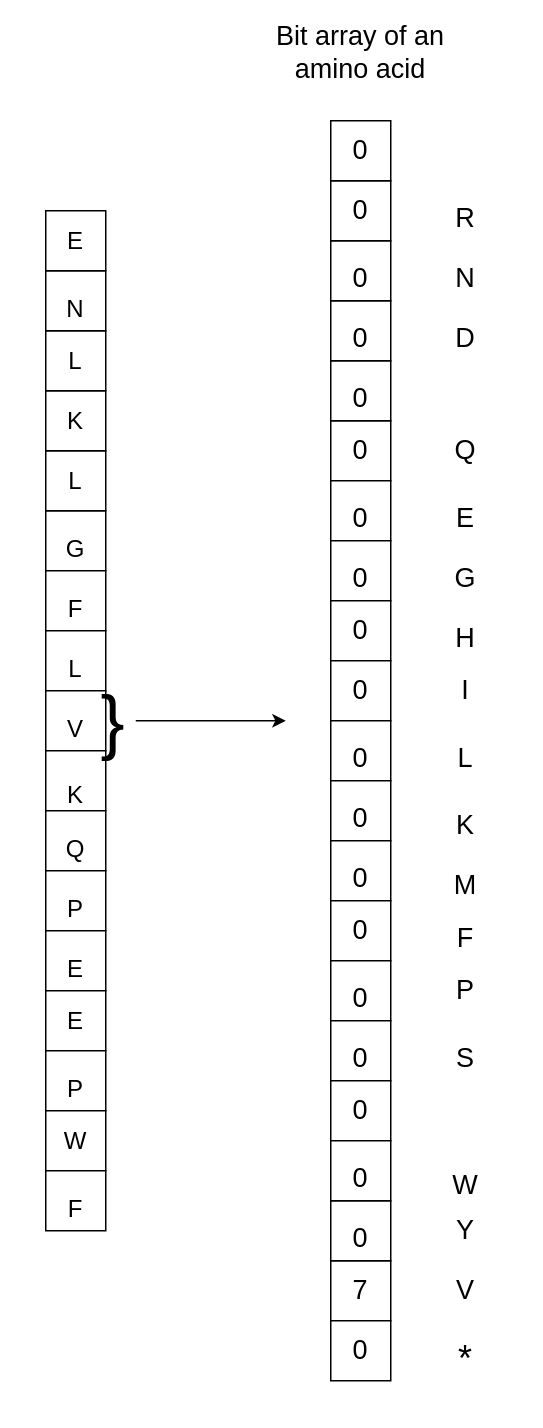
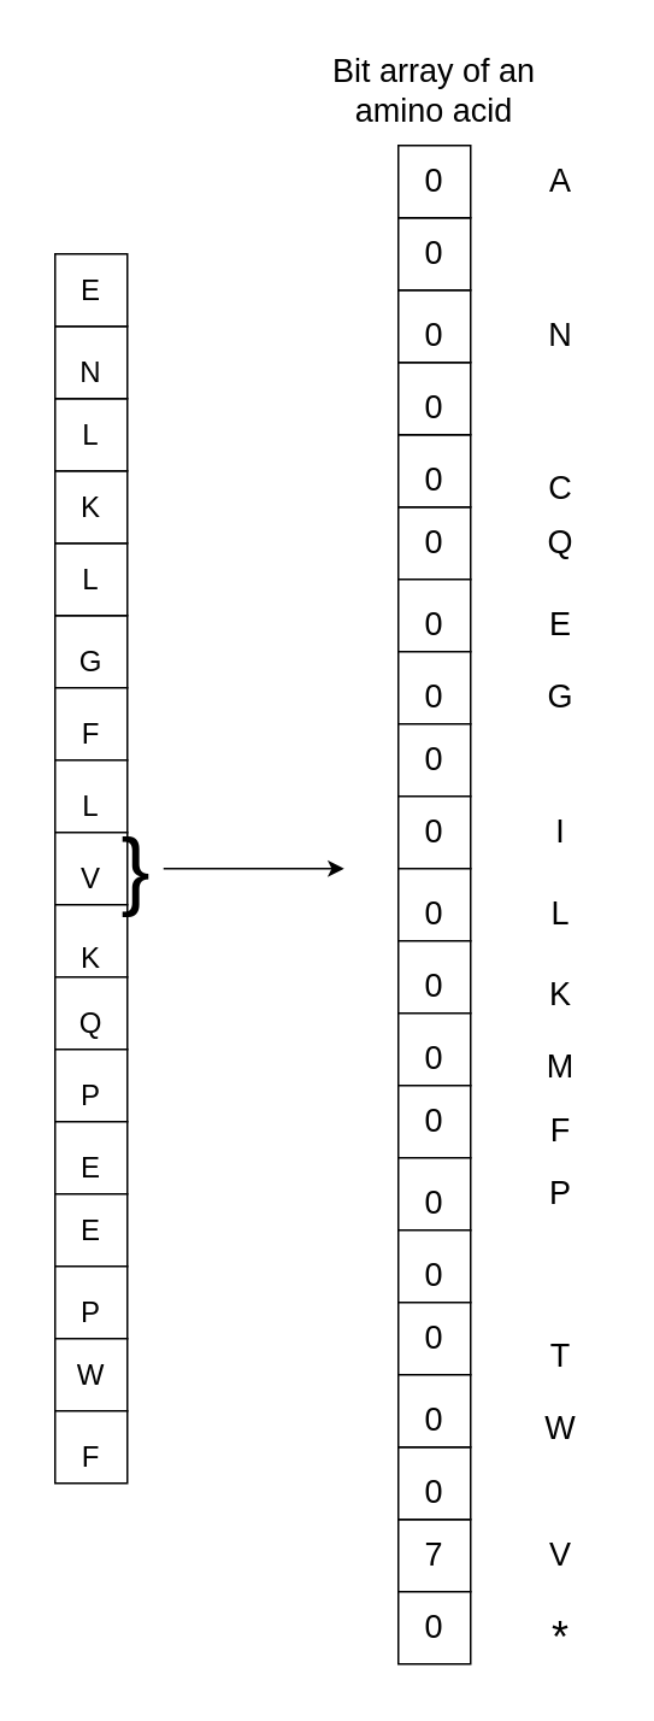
  <mxCell id="0" />
  <mxCell id="1" parent="0" />
  <mxCell id="2" value="" style="group" vertex="1" connectable="0" parent="1"><mxGeometry x="30" y="140" width="80" height="680" as="geometry" /></mxCell>
  <mxCell id="3" value="" style="rounded=0;whiteSpace=wrap;html=1;" vertex="1" parent="2"><mxGeometry y="200" width="40" height="40" as="geometry" /></mxCell>
  <mxCell id="4" value="" style="rounded=0;whiteSpace=wrap;html=1;" vertex="1" parent="2"><mxGeometry y="240" width="40" height="40" as="geometry" /></mxCell>
  <mxCell id="5" value="" style="rounded=0;whiteSpace=wrap;html=1;" vertex="1" parent="2"><mxGeometry y="280" width="40" height="40" as="geometry" /></mxCell>
  <mxCell id="6" value="" style="rounded=0;whiteSpace=wrap;html=1;" vertex="1" parent="2"><mxGeometry y="320" width="40" height="40" as="geometry" /></mxCell>
  <mxCell id="7" value="" style="rounded=0;whiteSpace=wrap;html=1;" vertex="1" parent="2"><mxGeometry y="160" width="40" height="40" as="geometry" /></mxCell>
  <mxCell id="8" value="" style="rounded=0;whiteSpace=wrap;html=1;" vertex="1" parent="2"><mxGeometry y="360" width="40" height="40" as="geometry" /></mxCell>
  <mxCell id="9" value="" style="rounded=0;whiteSpace=wrap;html=1;" vertex="1" parent="2"><mxGeometry y="120" width="40" height="40" as="geometry" /></mxCell>
  <mxCell id="10" value="" style="rounded=0;whiteSpace=wrap;html=1;" vertex="1" parent="2"><mxGeometry y="400" width="40" height="40" as="geometry" /></mxCell>
  <mxCell id="11" value="" style="rounded=0;whiteSpace=wrap;html=1;" vertex="1" parent="2"><mxGeometry y="440" width="40" height="40" as="geometry" /></mxCell>
  <mxCell id="12" value="" style="rounded=0;whiteSpace=wrap;html=1;" vertex="1" parent="2"><mxGeometry y="80" width="40" height="40" as="geometry" /></mxCell>
  <mxCell id="13" value="" style="rounded=0;whiteSpace=wrap;html=1;" vertex="1" parent="2"><mxGeometry y="40" width="40" height="40" as="geometry" /></mxCell>
  <mxCell id="14" value="" style="rounded=0;whiteSpace=wrap;html=1;" vertex="1" parent="2"><mxGeometry width="40" height="40" as="geometry" /></mxCell>
  <mxCell id="15" value="" style="rounded=0;whiteSpace=wrap;html=1;" vertex="1" parent="2"><mxGeometry y="480" width="40" height="40" as="geometry" /></mxCell>
  <mxCell id="16" value="" style="rounded=0;whiteSpace=wrap;html=1;" vertex="1" parent="2"><mxGeometry y="520" width="40" height="40" as="geometry" /></mxCell>
  <mxCell id="17" value="" style="rounded=0;whiteSpace=wrap;html=1;" vertex="1" parent="2"><mxGeometry y="560" width="40" height="40" as="geometry" /></mxCell>
  <mxCell id="18" value="" style="rounded=0;whiteSpace=wrap;html=1;" vertex="1" parent="2"><mxGeometry y="600" width="40" height="40" as="geometry" /></mxCell>
  <mxCell id="19" value="" style="rounded=0;whiteSpace=wrap;html=1;" vertex="1" parent="2"><mxGeometry y="640" width="40" height="40" as="geometry" /></mxCell>
  <mxCell id="20" value="&lt;font size=&quot;3&quot;&gt;E&lt;/font&gt;" style="text;html=1;strokeColor=none;fillColor=none;align=center;verticalAlign=middle;whiteSpace=wrap;rounded=0;" vertex="1" parent="2"><mxGeometry x="-10" y="5" width="60" height="30" as="geometry" /></mxCell>
  <mxCell id="21" value="&lt;font size=&quot;3&quot;&gt;N&lt;/font&gt;" style="text;html=1;strokeColor=none;fillColor=none;align=center;verticalAlign=middle;whiteSpace=wrap;rounded=0;" vertex="1" parent="2"><mxGeometry x="-10" y="50" width="60" height="30" as="geometry" /></mxCell>
  <mxCell id="22" value="&lt;font size=&quot;3&quot;&gt;L&lt;/font&gt;" style="text;html=1;strokeColor=none;fillColor=none;align=center;verticalAlign=middle;whiteSpace=wrap;rounded=0;" vertex="1" parent="2"><mxGeometry x="-10" y="85" width="60" height="30" as="geometry" /></mxCell>
  <mxCell id="23" value="&lt;font size=&quot;3&quot;&gt;K&lt;/font&gt;" style="text;html=1;strokeColor=none;fillColor=none;align=center;verticalAlign=middle;whiteSpace=wrap;rounded=0;" vertex="1" parent="2"><mxGeometry x="-10" y="125" width="60" height="30" as="geometry" /></mxCell>
  <mxCell id="24" value="&lt;font size=&quot;3&quot;&gt;L&lt;/font&gt;" style="text;html=1;strokeColor=none;fillColor=none;align=center;verticalAlign=middle;whiteSpace=wrap;rounded=0;" vertex="1" parent="2"><mxGeometry x="-10" y="165" width="60" height="30" as="geometry" /></mxCell>
  <mxCell id="25" value="&lt;font size=&quot;3&quot;&gt;G&lt;/font&gt;" style="text;html=1;strokeColor=none;fillColor=none;align=center;verticalAlign=middle;whiteSpace=wrap;rounded=0;" vertex="1" parent="2"><mxGeometry x="-10" y="210" width="60" height="30" as="geometry" /></mxCell>
  <mxCell id="26" value="&lt;font size=&quot;3&quot;&gt;F&lt;/font&gt;" style="text;html=1;strokeColor=none;fillColor=none;align=center;verticalAlign=middle;whiteSpace=wrap;rounded=0;" vertex="1" parent="2"><mxGeometry x="-10" y="250" width="60" height="30" as="geometry" /></mxCell>
  <mxCell id="27" value="&lt;font size=&quot;3&quot;&gt;L&lt;/font&gt;" style="text;html=1;strokeColor=none;fillColor=none;align=center;verticalAlign=middle;whiteSpace=wrap;rounded=0;" vertex="1" parent="2"><mxGeometry x="-10" y="290" width="60" height="30" as="geometry" /></mxCell>
  <mxCell id="28" value="&lt;font size=&quot;3&quot;&gt;V&lt;/font&gt;" style="text;html=1;strokeColor=none;fillColor=none;align=center;verticalAlign=middle;whiteSpace=wrap;rounded=0;" vertex="1" parent="2"><mxGeometry x="-10" y="330" width="60" height="30" as="geometry" /></mxCell>
  <mxCell id="29" value="&lt;font size=&quot;3&quot;&gt;K&lt;/font&gt;" style="text;html=1;strokeColor=none;fillColor=none;align=center;verticalAlign=middle;whiteSpace=wrap;rounded=0;" vertex="1" parent="2"><mxGeometry x="-10" y="374" width="60" height="30" as="geometry" /></mxCell>
  <mxCell id="30" value="&lt;font size=&quot;3&quot;&gt;Q&lt;/font&gt;" style="text;html=1;strokeColor=none;fillColor=none;align=center;verticalAlign=middle;whiteSpace=wrap;rounded=0;" vertex="1" parent="2"><mxGeometry x="-10" y="410" width="60" height="30" as="geometry" /></mxCell>
  <mxCell id="31" value="&lt;font size=&quot;3&quot;&gt;P&lt;/font&gt;" style="text;html=1;strokeColor=none;fillColor=none;align=center;verticalAlign=middle;whiteSpace=wrap;rounded=0;" vertex="1" parent="2"><mxGeometry x="-10" y="450" width="60" height="30" as="geometry" /></mxCell>
  <mxCell id="32" value="&lt;font size=&quot;3&quot;&gt;E&lt;/font&gt;" style="text;html=1;strokeColor=none;fillColor=none;align=center;verticalAlign=middle;whiteSpace=wrap;rounded=0;" vertex="1" parent="2"><mxGeometry x="-10" y="490" width="60" height="30" as="geometry" /></mxCell>
  <mxCell id="33" value="&lt;font size=&quot;3&quot;&gt;E&lt;/font&gt;" style="text;html=1;strokeColor=none;fillColor=none;align=center;verticalAlign=middle;whiteSpace=wrap;rounded=0;" vertex="1" parent="2"><mxGeometry x="-10" y="525" width="60" height="30" as="geometry" /></mxCell>
  <mxCell id="34" value="&lt;font size=&quot;3&quot;&gt;P&lt;/font&gt;" style="text;html=1;strokeColor=none;fillColor=none;align=center;verticalAlign=middle;whiteSpace=wrap;rounded=0;" vertex="1" parent="2"><mxGeometry x="-10" y="570" width="60" height="30" as="geometry" /></mxCell>
  <mxCell id="35" value="&lt;font size=&quot;3&quot;&gt;W&lt;/font&gt;" style="text;html=1;strokeColor=none;fillColor=none;align=center;verticalAlign=middle;whiteSpace=wrap;rounded=0;" vertex="1" parent="2"><mxGeometry x="-10" y="605" width="60" height="30" as="geometry" /></mxCell>
  <mxCell id="36" value="&lt;font size=&quot;3&quot;&gt;F&lt;/font&gt;" style="text;html=1;strokeColor=none;fillColor=none;align=center;verticalAlign=middle;whiteSpace=wrap;rounded=0;" vertex="1" parent="2"><mxGeometry x="-10" y="650" width="60" height="30" as="geometry" /></mxCell>
  <mxCell id="37" value="&lt;font style=&quot;font-size: 48px;&quot;&gt;}&lt;/font&gt;" style="text;html=1;strokeColor=none;fillColor=none;align=center;verticalAlign=middle;whiteSpace=wrap;rounded=0;" vertex="1" parent="2"><mxGeometry x="20" y="325" width="50" height="30" as="geometry" /></mxCell>
  <mxCell id="38" value="" style="rounded=0;whiteSpace=wrap;html=1;" vertex="1" parent="1"><mxGeometry x="220" y="280" width="40" height="40" as="geometry" /></mxCell>
  <mxCell id="39" value="" style="rounded=0;whiteSpace=wrap;html=1;" vertex="1" parent="1"><mxGeometry x="220" y="320" width="40" height="40" as="geometry" /></mxCell>
  <mxCell id="40" value="" style="rounded=0;whiteSpace=wrap;html=1;" vertex="1" parent="1"><mxGeometry x="220" y="360" width="40" height="40" as="geometry" /></mxCell>
  <mxCell id="41" value="" style="rounded=0;whiteSpace=wrap;html=1;" vertex="1" parent="1"><mxGeometry x="220" y="400" width="40" height="40" as="geometry" /></mxCell>
  <mxCell id="42" value="" style="rounded=0;whiteSpace=wrap;html=1;" vertex="1" parent="1"><mxGeometry x="220" y="240" width="40" height="40" as="geometry" /></mxCell>
  <mxCell id="43" value="" style="rounded=0;whiteSpace=wrap;html=1;" vertex="1" parent="1"><mxGeometry x="220" y="440" width="40" height="40" as="geometry" /></mxCell>
  <mxCell id="44" value="" style="rounded=0;whiteSpace=wrap;html=1;" vertex="1" parent="1"><mxGeometry x="220" y="200" width="40" height="40" as="geometry" /></mxCell>
  <mxCell id="45" value="" style="rounded=0;whiteSpace=wrap;html=1;" vertex="1" parent="1"><mxGeometry x="220" y="480" width="40" height="40" as="geometry" /></mxCell>
  <mxCell id="46" value="" style="rounded=0;whiteSpace=wrap;html=1;" vertex="1" parent="1"><mxGeometry x="220" y="520" width="40" height="40" as="geometry" /></mxCell>
  <mxCell id="47" value="" style="rounded=0;whiteSpace=wrap;html=1;" vertex="1" parent="1"><mxGeometry x="220" y="160" width="40" height="40" as="geometry" /></mxCell>
  <mxCell id="48" value="" style="rounded=0;whiteSpace=wrap;html=1;" vertex="1" parent="1"><mxGeometry x="220" y="120" width="40" height="40" as="geometry" /></mxCell>
  <mxCell id="49" value="" style="rounded=0;whiteSpace=wrap;html=1;" vertex="1" parent="1"><mxGeometry x="220" y="560" width="40" height="40" as="geometry" /></mxCell>
  <mxCell id="50" value="" style="rounded=0;whiteSpace=wrap;html=1;" vertex="1" parent="1"><mxGeometry x="220" y="600" width="40" height="40" as="geometry" /></mxCell>
  <mxCell id="51" value="" style="rounded=0;whiteSpace=wrap;html=1;" vertex="1" parent="1"><mxGeometry x="220" y="640" width="40" height="40" as="geometry" /></mxCell>
  <mxCell id="52" value="" style="rounded=0;whiteSpace=wrap;html=1;" vertex="1" parent="1"><mxGeometry x="220" y="680" width="40" height="40" as="geometry" /></mxCell>
  <mxCell id="53" value="" style="rounded=0;whiteSpace=wrap;html=1;" vertex="1" parent="1"><mxGeometry x="220" y="720" width="40" height="40" as="geometry" /></mxCell>
  <mxCell id="54" value="" style="endArrow=classic;html=1;rounded=0;" edge="1" parent="1"><mxGeometry width="50" height="50" relative="1" as="geometry"><mxPoint x="90" y="480" as="sourcePoint" /><mxPoint x="190" y="480" as="targetPoint" /></mxGeometry></mxCell>
  <mxCell id="55" value="" style="rounded=0;whiteSpace=wrap;html=1;" vertex="1" parent="1"><mxGeometry x="220" y="840" width="40" height="40" as="geometry" /></mxCell>
  <mxCell id="56" value="" style="rounded=0;whiteSpace=wrap;html=1;" vertex="1" parent="1"><mxGeometry x="220" y="800" width="40" height="40" as="geometry" /></mxCell>
  <mxCell id="57" value="" style="rounded=0;whiteSpace=wrap;html=1;" vertex="1" parent="1"><mxGeometry x="220" y="760" width="40" height="40" as="geometry" /></mxCell>
  <mxCell id="58" value="" style="rounded=0;whiteSpace=wrap;html=1;" vertex="1" parent="1"><mxGeometry x="220" y="80" width="40" height="40" as="geometry" /></mxCell>
  <mxCell id="59" value="&lt;font style=&quot;font-size: 18px;&quot;&gt;0&lt;/font&gt;" style="text;html=1;strokeColor=none;fillColor=none;align=center;verticalAlign=middle;whiteSpace=wrap;rounded=0;" vertex="1" parent="1"><mxGeometry x="210" y="85" width="60" height="30" as="geometry" /></mxCell>
  <mxCell id="60" value="&lt;font style=&quot;font-size: 18px;&quot;&gt;0&lt;/font&gt;" style="text;html=1;strokeColor=none;fillColor=none;align=center;verticalAlign=middle;whiteSpace=wrap;rounded=0;" vertex="1" parent="1"><mxGeometry x="210" y="125" width="60" height="30" as="geometry" /></mxCell>
  <mxCell id="61" value="&lt;font style=&quot;font-size: 18px;&quot;&gt;0&lt;/font&gt;" style="text;html=1;strokeColor=none;fillColor=none;align=center;verticalAlign=middle;whiteSpace=wrap;rounded=0;" vertex="1" parent="1"><mxGeometry x="210" y="170" width="60" height="30" as="geometry" /></mxCell>
  <mxCell id="62" value="&lt;font style=&quot;font-size: 18px;&quot;&gt;0&lt;/font&gt;" style="text;html=1;strokeColor=none;fillColor=none;align=center;verticalAlign=middle;whiteSpace=wrap;rounded=0;" vertex="1" parent="1"><mxGeometry x="210" y="210" width="60" height="30" as="geometry" /></mxCell>
  <mxCell id="63" value="&lt;font style=&quot;font-size: 18px;&quot;&gt;0&lt;/font&gt;" style="text;html=1;strokeColor=none;fillColor=none;align=center;verticalAlign=middle;whiteSpace=wrap;rounded=0;" vertex="1" parent="1"><mxGeometry x="210" y="285" width="60" height="30" as="geometry" /></mxCell>
  <mxCell id="64" value="&lt;font style=&quot;font-size: 18px;&quot;&gt;0&lt;/font&gt;" style="text;html=1;strokeColor=none;fillColor=none;align=center;verticalAlign=middle;whiteSpace=wrap;rounded=0;" vertex="1" parent="1"><mxGeometry x="210" y="250" width="60" height="30" as="geometry" /></mxCell>
  <mxCell id="65" value="&lt;font style=&quot;font-size: 18px;&quot;&gt;0&lt;/font&gt;" style="text;html=1;strokeColor=none;fillColor=none;align=center;verticalAlign=middle;whiteSpace=wrap;rounded=0;" vertex="1" parent="1"><mxGeometry x="210" y="330" width="60" height="30" as="geometry" /></mxCell>
  <mxCell id="66" value="&lt;font style=&quot;font-size: 18px;&quot;&gt;0&lt;/font&gt;" style="text;html=1;strokeColor=none;fillColor=none;align=center;verticalAlign=middle;whiteSpace=wrap;rounded=0;" vertex="1" parent="1"><mxGeometry x="210" y="370" width="60" height="30" as="geometry" /></mxCell>
  <mxCell id="67" value="&lt;font style=&quot;font-size: 18px;&quot;&gt;0&lt;/font&gt;" style="text;html=1;strokeColor=none;fillColor=none;align=center;verticalAlign=middle;whiteSpace=wrap;rounded=0;" vertex="1" parent="1"><mxGeometry x="210" y="405" width="60" height="30" as="geometry" /></mxCell>
  <mxCell id="68" value="&lt;font style=&quot;font-size: 18px;&quot;&gt;0&lt;/font&gt;" style="text;html=1;strokeColor=none;fillColor=none;align=center;verticalAlign=middle;whiteSpace=wrap;rounded=0;" vertex="1" parent="1"><mxGeometry x="210" y="445" width="60" height="30" as="geometry" /></mxCell>
  <mxCell id="69" value="&lt;font style=&quot;font-size: 18px;&quot;&gt;0&lt;/font&gt;" style="text;html=1;strokeColor=none;fillColor=none;align=center;verticalAlign=middle;whiteSpace=wrap;rounded=0;" vertex="1" parent="1"><mxGeometry x="210" y="490" width="60" height="30" as="geometry" /></mxCell>
  <mxCell id="70" value="&lt;font style=&quot;font-size: 18px;&quot;&gt;0&lt;/font&gt;" style="text;html=1;strokeColor=none;fillColor=none;align=center;verticalAlign=middle;whiteSpace=wrap;rounded=0;" vertex="1" parent="1"><mxGeometry x="210" y="530" width="60" height="30" as="geometry" /></mxCell>
  <mxCell id="71" value="&lt;font style=&quot;font-size: 18px;&quot;&gt;0&lt;/font&gt;" style="text;html=1;strokeColor=none;fillColor=none;align=center;verticalAlign=middle;whiteSpace=wrap;rounded=0;" vertex="1" parent="1"><mxGeometry x="210" y="570" width="60" height="30" as="geometry" /></mxCell>
  <mxCell id="72" value="&lt;font style=&quot;font-size: 18px;&quot;&gt;0&lt;/font&gt;" style="text;html=1;strokeColor=none;fillColor=none;align=center;verticalAlign=middle;whiteSpace=wrap;rounded=0;" vertex="1" parent="1"><mxGeometry x="210" y="605" width="60" height="30" as="geometry" /></mxCell>
  <mxCell id="73" value="&lt;font style=&quot;font-size: 18px;&quot;&gt;0&lt;/font&gt;" style="text;html=1;strokeColor=none;fillColor=none;align=center;verticalAlign=middle;whiteSpace=wrap;rounded=0;" vertex="1" parent="1"><mxGeometry x="210" y="650" width="60" height="30" as="geometry" /></mxCell>
  <mxCell id="74" value="&lt;font style=&quot;font-size: 18px;&quot;&gt;0&lt;/font&gt;" style="text;html=1;strokeColor=none;fillColor=none;align=center;verticalAlign=middle;whiteSpace=wrap;rounded=0;" vertex="1" parent="1"><mxGeometry x="210" y="690" width="60" height="30" as="geometry" /></mxCell>
  <mxCell id="75" value="&lt;font style=&quot;font-size: 18px;&quot;&gt;0&lt;/font&gt;" style="text;html=1;strokeColor=none;fillColor=none;align=center;verticalAlign=middle;whiteSpace=wrap;rounded=0;" vertex="1" parent="1"><mxGeometry x="210" y="725" width="60" height="30" as="geometry" /></mxCell>
  <mxCell id="76" value="&lt;font style=&quot;font-size: 18px;&quot;&gt;0&lt;/font&gt;" style="text;html=1;strokeColor=none;fillColor=none;align=center;verticalAlign=middle;whiteSpace=wrap;rounded=0;" vertex="1" parent="1"><mxGeometry x="210" y="770" width="60" height="30" as="geometry" /></mxCell>
  <mxCell id="77" value="&lt;font style=&quot;font-size: 18px;&quot;&gt;0&lt;/font&gt;" style="text;html=1;strokeColor=none;fillColor=none;align=center;verticalAlign=middle;whiteSpace=wrap;rounded=0;" vertex="1" parent="1"><mxGeometry x="210" y="810" width="60" height="30" as="geometry" /></mxCell>
  <mxCell id="78" value="&lt;span style=&quot;font-size: 18px;&quot;&gt;7&lt;/span&gt;" style="text;html=1;strokeColor=none;fillColor=none;align=center;verticalAlign=middle;whiteSpace=wrap;rounded=0;" vertex="1" parent="1"><mxGeometry x="210" y="845" width="60" height="30" as="geometry" /></mxCell>
- <mxCell id="80" value="&lt;span style=&quot;font-size: 18px;&quot;&gt;R&lt;/span&gt;" style="text;html=1;strokeColor=none;fillColor=none;align=center;verticalAlign=middle;whiteSpace=wrap;rounded=0;" vertex="1" parent="1"><mxGeometry x="280" y="130" width="60" height="30" as="geometry" /></mxCell>
+ <mxCell id="79" value="&lt;span style=&quot;font-size: 18px;&quot;&gt;A&lt;/span&gt;" style="text;html=1;strokeColor=none;fillColor=none;align=center;verticalAlign=middle;whiteSpace=wrap;rounded=0;" vertex="1" parent="1"><mxGeometry x="280" y="85" width="60" height="30" as="geometry" /></mxCell>
  <mxCell id="81" value="&lt;span style=&quot;font-size: 18px;&quot;&gt;N&lt;/span&gt;" style="text;html=1;strokeColor=none;fillColor=none;align=center;verticalAlign=middle;whiteSpace=wrap;rounded=0;" vertex="1" parent="1"><mxGeometry x="280" y="170" width="60" height="30" as="geometry" /></mxCell>
- <mxCell id="82" value="&lt;span style=&quot;font-size: 18px;&quot;&gt;D&lt;/span&gt;" style="text;html=1;strokeColor=none;fillColor=none;align=center;verticalAlign=middle;whiteSpace=wrap;rounded=0;" vertex="1" parent="1"><mxGeometry x="280" y="210" width="60" height="30" as="geometry" /></mxCell>
+ <mxCell id="83" value="&lt;span style=&quot;font-size: 18px;&quot;&gt;C&lt;/span&gt;" style="text;html=1;strokeColor=none;fillColor=none;align=center;verticalAlign=middle;whiteSpace=wrap;rounded=0;" vertex="1" parent="1"><mxGeometry x="280" y="255" width="60" height="30" as="geometry" /></mxCell>
  <mxCell id="84" value="&lt;span style=&quot;font-size: 18px;&quot;&gt;Q&lt;/span&gt;" style="text;html=1;strokeColor=none;fillColor=none;align=center;verticalAlign=middle;whiteSpace=wrap;rounded=0;" vertex="1" parent="1"><mxGeometry x="280" y="285" width="60" height="30" as="geometry" /></mxCell>
  <mxCell id="85" value="&lt;span style=&quot;font-size: 18px;&quot;&gt;E&lt;/span&gt;" style="text;html=1;strokeColor=none;fillColor=none;align=center;verticalAlign=middle;whiteSpace=wrap;rounded=0;" vertex="1" parent="1"><mxGeometry x="280" y="330" width="60" height="30" as="geometry" /></mxCell>
  <mxCell id="86" value="&lt;span style=&quot;font-size: 18px;&quot;&gt;G&lt;/span&gt;" style="text;html=1;strokeColor=none;fillColor=none;align=center;verticalAlign=middle;whiteSpace=wrap;rounded=0;" vertex="1" parent="1"><mxGeometry x="280" y="370" width="60" height="30" as="geometry" /></mxCell>
  <mxCell id="87" value="&lt;span style=&quot;font-size: 18px;&quot;&gt;I&lt;/span&gt;" style="text;html=1;strokeColor=none;fillColor=none;align=center;verticalAlign=middle;whiteSpace=wrap;rounded=0;" vertex="1" parent="1"><mxGeometry x="280" y="390" width="60" height="140" as="geometry" /></mxCell>
- <mxCell id="88" value="&lt;span style=&quot;font-size: 18px;&quot;&gt;H&lt;/span&gt;" style="text;html=1;strokeColor=none;fillColor=none;align=center;verticalAlign=middle;whiteSpace=wrap;rounded=0;" vertex="1" parent="1"><mxGeometry x="280" y="410" width="60" height="30" as="geometry" /></mxCell>
  <mxCell id="89" value="&lt;span style=&quot;font-size: 18px;&quot;&gt;L&lt;/span&gt;" style="text;html=1;strokeColor=none;fillColor=none;align=center;verticalAlign=middle;whiteSpace=wrap;rounded=0;" vertex="1" parent="1"><mxGeometry x="280" y="490" width="60" height="30" as="geometry" /></mxCell>
  <mxCell id="90" value="&lt;span style=&quot;font-size: 18px;&quot;&gt;K&lt;/span&gt;" style="text;html=1;strokeColor=none;fillColor=none;align=center;verticalAlign=middle;whiteSpace=wrap;rounded=0;" vertex="1" parent="1"><mxGeometry x="280" y="535" width="60" height="30" as="geometry" /></mxCell>
  <mxCell id="91" value="&lt;span style=&quot;font-size: 18px;&quot;&gt;M&lt;/span&gt;" style="text;html=1;strokeColor=none;fillColor=none;align=center;verticalAlign=middle;whiteSpace=wrap;rounded=0;" vertex="1" parent="1"><mxGeometry x="280" y="575" width="60" height="30" as="geometry" /></mxCell>
  <mxCell id="92" value="&lt;span style=&quot;font-size: 18px;&quot;&gt;P&lt;/span&gt;" style="text;html=1;strokeColor=none;fillColor=none;align=center;verticalAlign=middle;whiteSpace=wrap;rounded=0;" vertex="1" parent="1"><mxGeometry x="280" y="590" width="60" height="140" as="geometry" /></mxCell>
  <mxCell id="93" value="&lt;span style=&quot;font-size: 18px;&quot;&gt;F&lt;/span&gt;" style="text;html=1;strokeColor=none;fillColor=none;align=center;verticalAlign=middle;whiteSpace=wrap;rounded=0;" vertex="1" parent="1"><mxGeometry x="280" y="610" width="60" height="30" as="geometry" /></mxCell>
- <mxCell id="94" value="&lt;span style=&quot;font-size: 18px;&quot;&gt;S&lt;/span&gt;" style="text;html=1;strokeColor=none;fillColor=none;align=center;verticalAlign=middle;whiteSpace=wrap;rounded=0;" vertex="1" parent="1"><mxGeometry x="280" y="690" width="60" height="30" as="geometry" /></mxCell>
+ <mxCell id="95" value="&lt;span style=&quot;font-size: 18px;&quot;&gt;T&lt;/span&gt;" style="text;html=1;strokeColor=none;fillColor=none;align=center;verticalAlign=middle;whiteSpace=wrap;rounded=0;" vertex="1" parent="1"><mxGeometry x="280" y="735" width="60" height="30" as="geometry" /></mxCell>
  <mxCell id="96" value="&lt;span style=&quot;font-size: 18px;&quot;&gt;W&lt;/span&gt;" style="text;html=1;strokeColor=none;fillColor=none;align=center;verticalAlign=middle;whiteSpace=wrap;rounded=0;" vertex="1" parent="1"><mxGeometry x="280" y="775" width="60" height="30" as="geometry" /></mxCell>
  <mxCell id="97" value="&lt;span style=&quot;font-size: 18px;&quot;&gt;V&lt;/span&gt;" style="text;html=1;strokeColor=none;fillColor=none;align=center;verticalAlign=middle;whiteSpace=wrap;rounded=0;" vertex="1" parent="1"><mxGeometry x="280" y="790" width="60" height="140" as="geometry" /></mxCell>
- <mxCell id="98" value="&lt;span style=&quot;font-size: 18px;&quot;&gt;Y&lt;/span&gt;" style="text;html=1;strokeColor=none;fillColor=none;align=center;verticalAlign=middle;whiteSpace=wrap;rounded=0;" vertex="1" parent="1"><mxGeometry x="280" y="805" width="60" height="30" as="geometry" /></mxCell>
  <mxCell id="99" value="&lt;font style=&quot;font-size: 18px;&quot;&gt;0&lt;/font&gt;" style="text;html=1;strokeColor=none;fillColor=none;align=center;verticalAlign=middle;whiteSpace=wrap;rounded=0;" vertex="1" parent="1"><mxGeometry x="210" y="890" width="60" height="30" as="geometry" /></mxCell>
  <mxCell id="100" value="" style="rounded=0;whiteSpace=wrap;html=1;" vertex="1" parent="1"><mxGeometry x="220" y="880" width="40" height="40" as="geometry" /></mxCell>
  <mxCell id="101" value="&lt;font style=&quot;font-size: 18px;&quot;&gt;0&lt;/font&gt;" style="text;html=1;strokeColor=none;fillColor=none;align=center;verticalAlign=middle;whiteSpace=wrap;rounded=0;" vertex="1" parent="1"><mxGeometry x="210" y="885" width="60" height="30" as="geometry" /></mxCell>
  <mxCell id="102" value="&lt;font style=&quot;font-size: 24px;&quot;&gt;*&lt;/font&gt;" style="text;html=1;strokeColor=none;fillColor=none;align=center;verticalAlign=middle;whiteSpace=wrap;rounded=0;" vertex="1" parent="1"><mxGeometry x="280" y="891" width="60" height="30" as="geometry" /></mxCell>
- <mxCell id="103" value="&lt;span style=&quot;font-size: 18px;&quot;&gt;Bit array of an amino acid&lt;/span&gt;" style="text;html=1;strokeColor=none;fillColor=none;align=center;verticalAlign=middle;whiteSpace=wrap;rounded=0;" vertex="1" parent="1"><mxGeometry x="165" y="20" width="150" height="30" as="geometry" /></mxCell>
+ <mxCell id="103" value="&lt;span style=&quot;font-size: 18px;&quot;&gt;Bit array of an amino acid&lt;/span&gt;" style="text;html=1;strokeColor=none;fillColor=none;align=center;verticalAlign=middle;whiteSpace=wrap;rounded=0;" vertex="1" parent="1"><mxGeometry x="165" y="35" width="150" height="30" as="geometry" /></mxCell>
